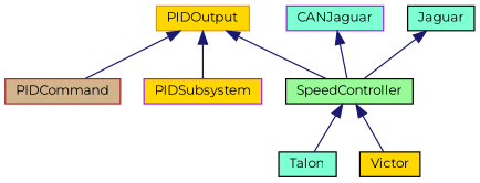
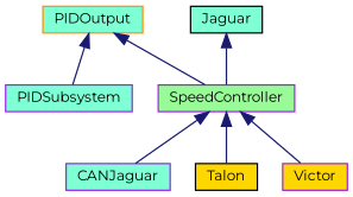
  digraph {
    fontname=Montserrat
    node [color=purple fillcolor=gold fontname=Montserrat fontsize=10 shape=record style=filled]
    edge [color=midnightblue dir=back fontname=Montserrat fontsize=10 labelfontname=FreeSans labelfontsize=10 style=solid]
-   n1 [color=darkorange fontcolor=black height=0.2 label=PIDOutput width=0.4]
-   n2 [color=brown fillcolor=tan height=0.2 label=PIDCommand width=0.4]
-   n3 [height=0.2 label=PIDSubsystem width=0.4]
-   n4 [color=black fillcolor=palegreen height=0.2 label=SpeedController width=0.4]
+   n1 [color=darkorange fillcolor=aquamarine fontcolor=black height=0.2 label=PIDOutput width=0.4]
+   n3 [fillcolor=aquamarine height=0.2 label=PIDSubsystem width=0.4]
+   n4 [fillcolor=palegreen height=0.2 label=SpeedController width=0.4]
    n5 [fillcolor=aquamarine height=0.2 label=CANJaguar width=0.4]
-   n6 [color=black fillcolor=aquamarine height=0.2 label=Talon width=0.4]
-   n7 [color=black height=0.2 label=Victor width=0.4]
+   n6 [color=black height=0.2 label=Talon width=0.4]
+   n7 [height=0.2 label=Victor width=0.4]
    n8 [color=black fillcolor=aquamarine height=0.2 label=Jaguar width=0.4]
-   n1 -> n2
    n1 -> n3
    n1 -> n4
-   n5 -> n4
+   n4 -> n5
    n4 -> n6
    n4 -> n7
    n8 -> n4
  }
